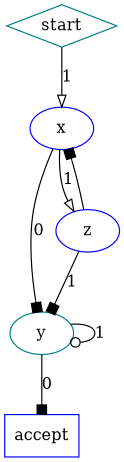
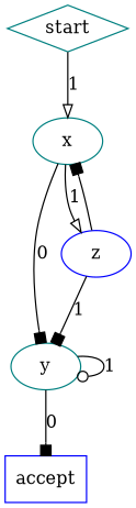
  digraph {
    node [color=teal]
    edge [arrowhead=box]
    start [shape=diamond]
-   x [color=blue]
+   x
    y
    z [color=blue]
    accept [color=blue shape=box]
    start -> x [arrowhead=onormal label=1]
    x -> y [label=0]
    x -> z [arrowhead=onormal label=1]
    y -> y [arrowhead=odot label=1]
    y -> accept [label=0]
    z -> x
    z -> y [label=1]
  }
